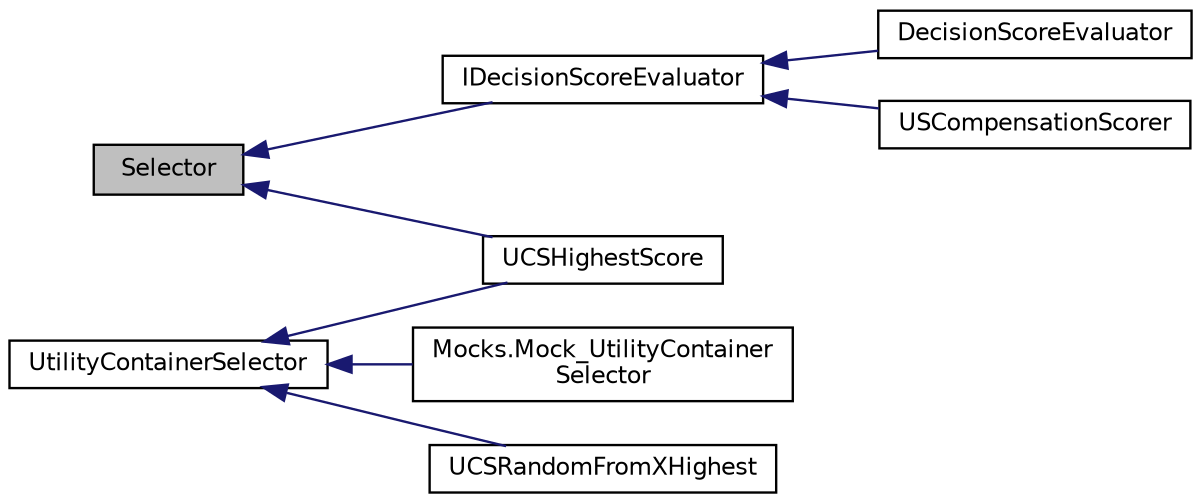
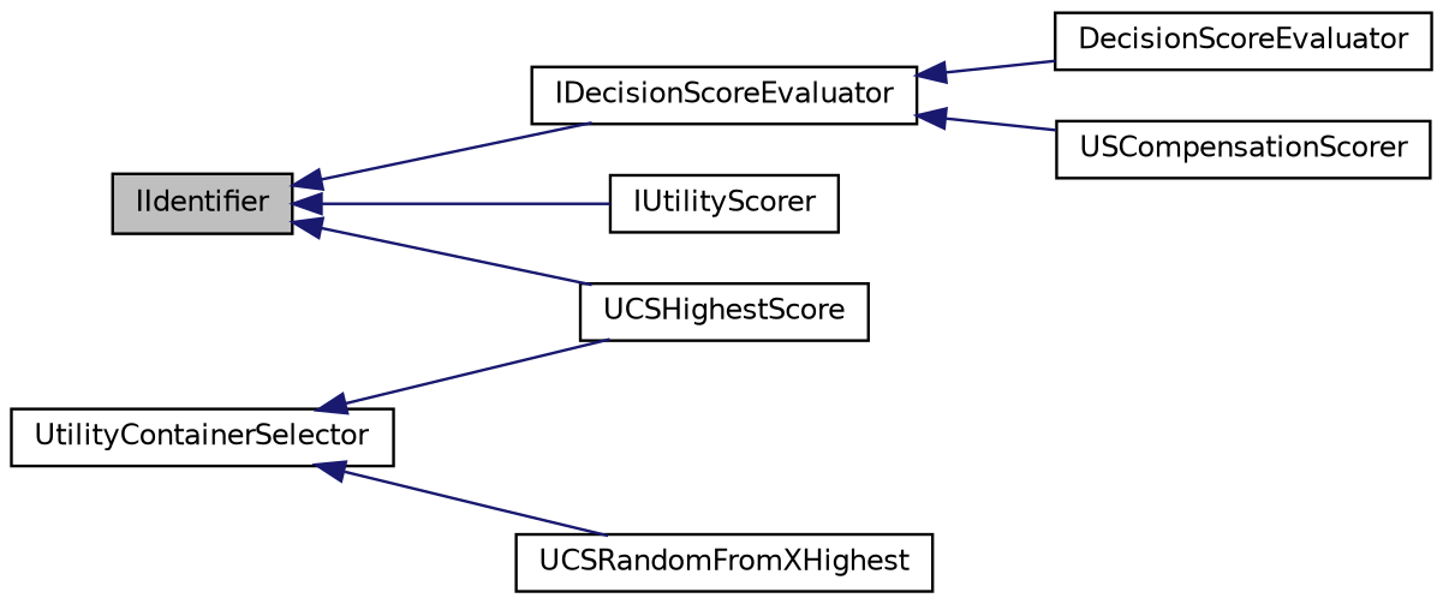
  digraph {
    rankdir=LR
    node [color=black fillcolor=white fontname=Helvetica fontsize=10 shape=record style=filled]
    edge [color=midnightblue dir=back fontname=Helvetica fontsize=10 labelfontname=Helvetica labelfontsize=10 style=solid]
-   n1 [fillcolor=grey75 fontcolor=black height=0.2 label=Selector width=0.4]
+   n1 [fillcolor=grey75 fontcolor=black height=0.2 label=IIdentifier width=0.4]
    n2 [height=0.2 label=IDecisionScoreEvaluator width=0.4]
+   n3 [height=0.2 label=IUtilityScorer width=0.4]
    n4 [height=0.2 label=UCSHighestScore width=0.4]
    n5 [height=0.2 label=DecisionScoreEvaluator width=0.4]
    n6 [height=0.2 label=USCompensationScorer width=0.4]
    n7 [height=0.2 label=UtilityContainerSelector width=0.4]
-   n8 [height=0.2 label="Mocks.Mock_UtilityContainer\lSelector" width=0.4]
    n9 [height=0.2 label=UCSRandomFromXHighest width=0.4]
    n1 -> n2
+   n1 -> n3
    n1 -> n4
    n2 -> n5
    n2 -> n6
    n7 -> n4
-   n7 -> n8
    n7 -> n9
  }
